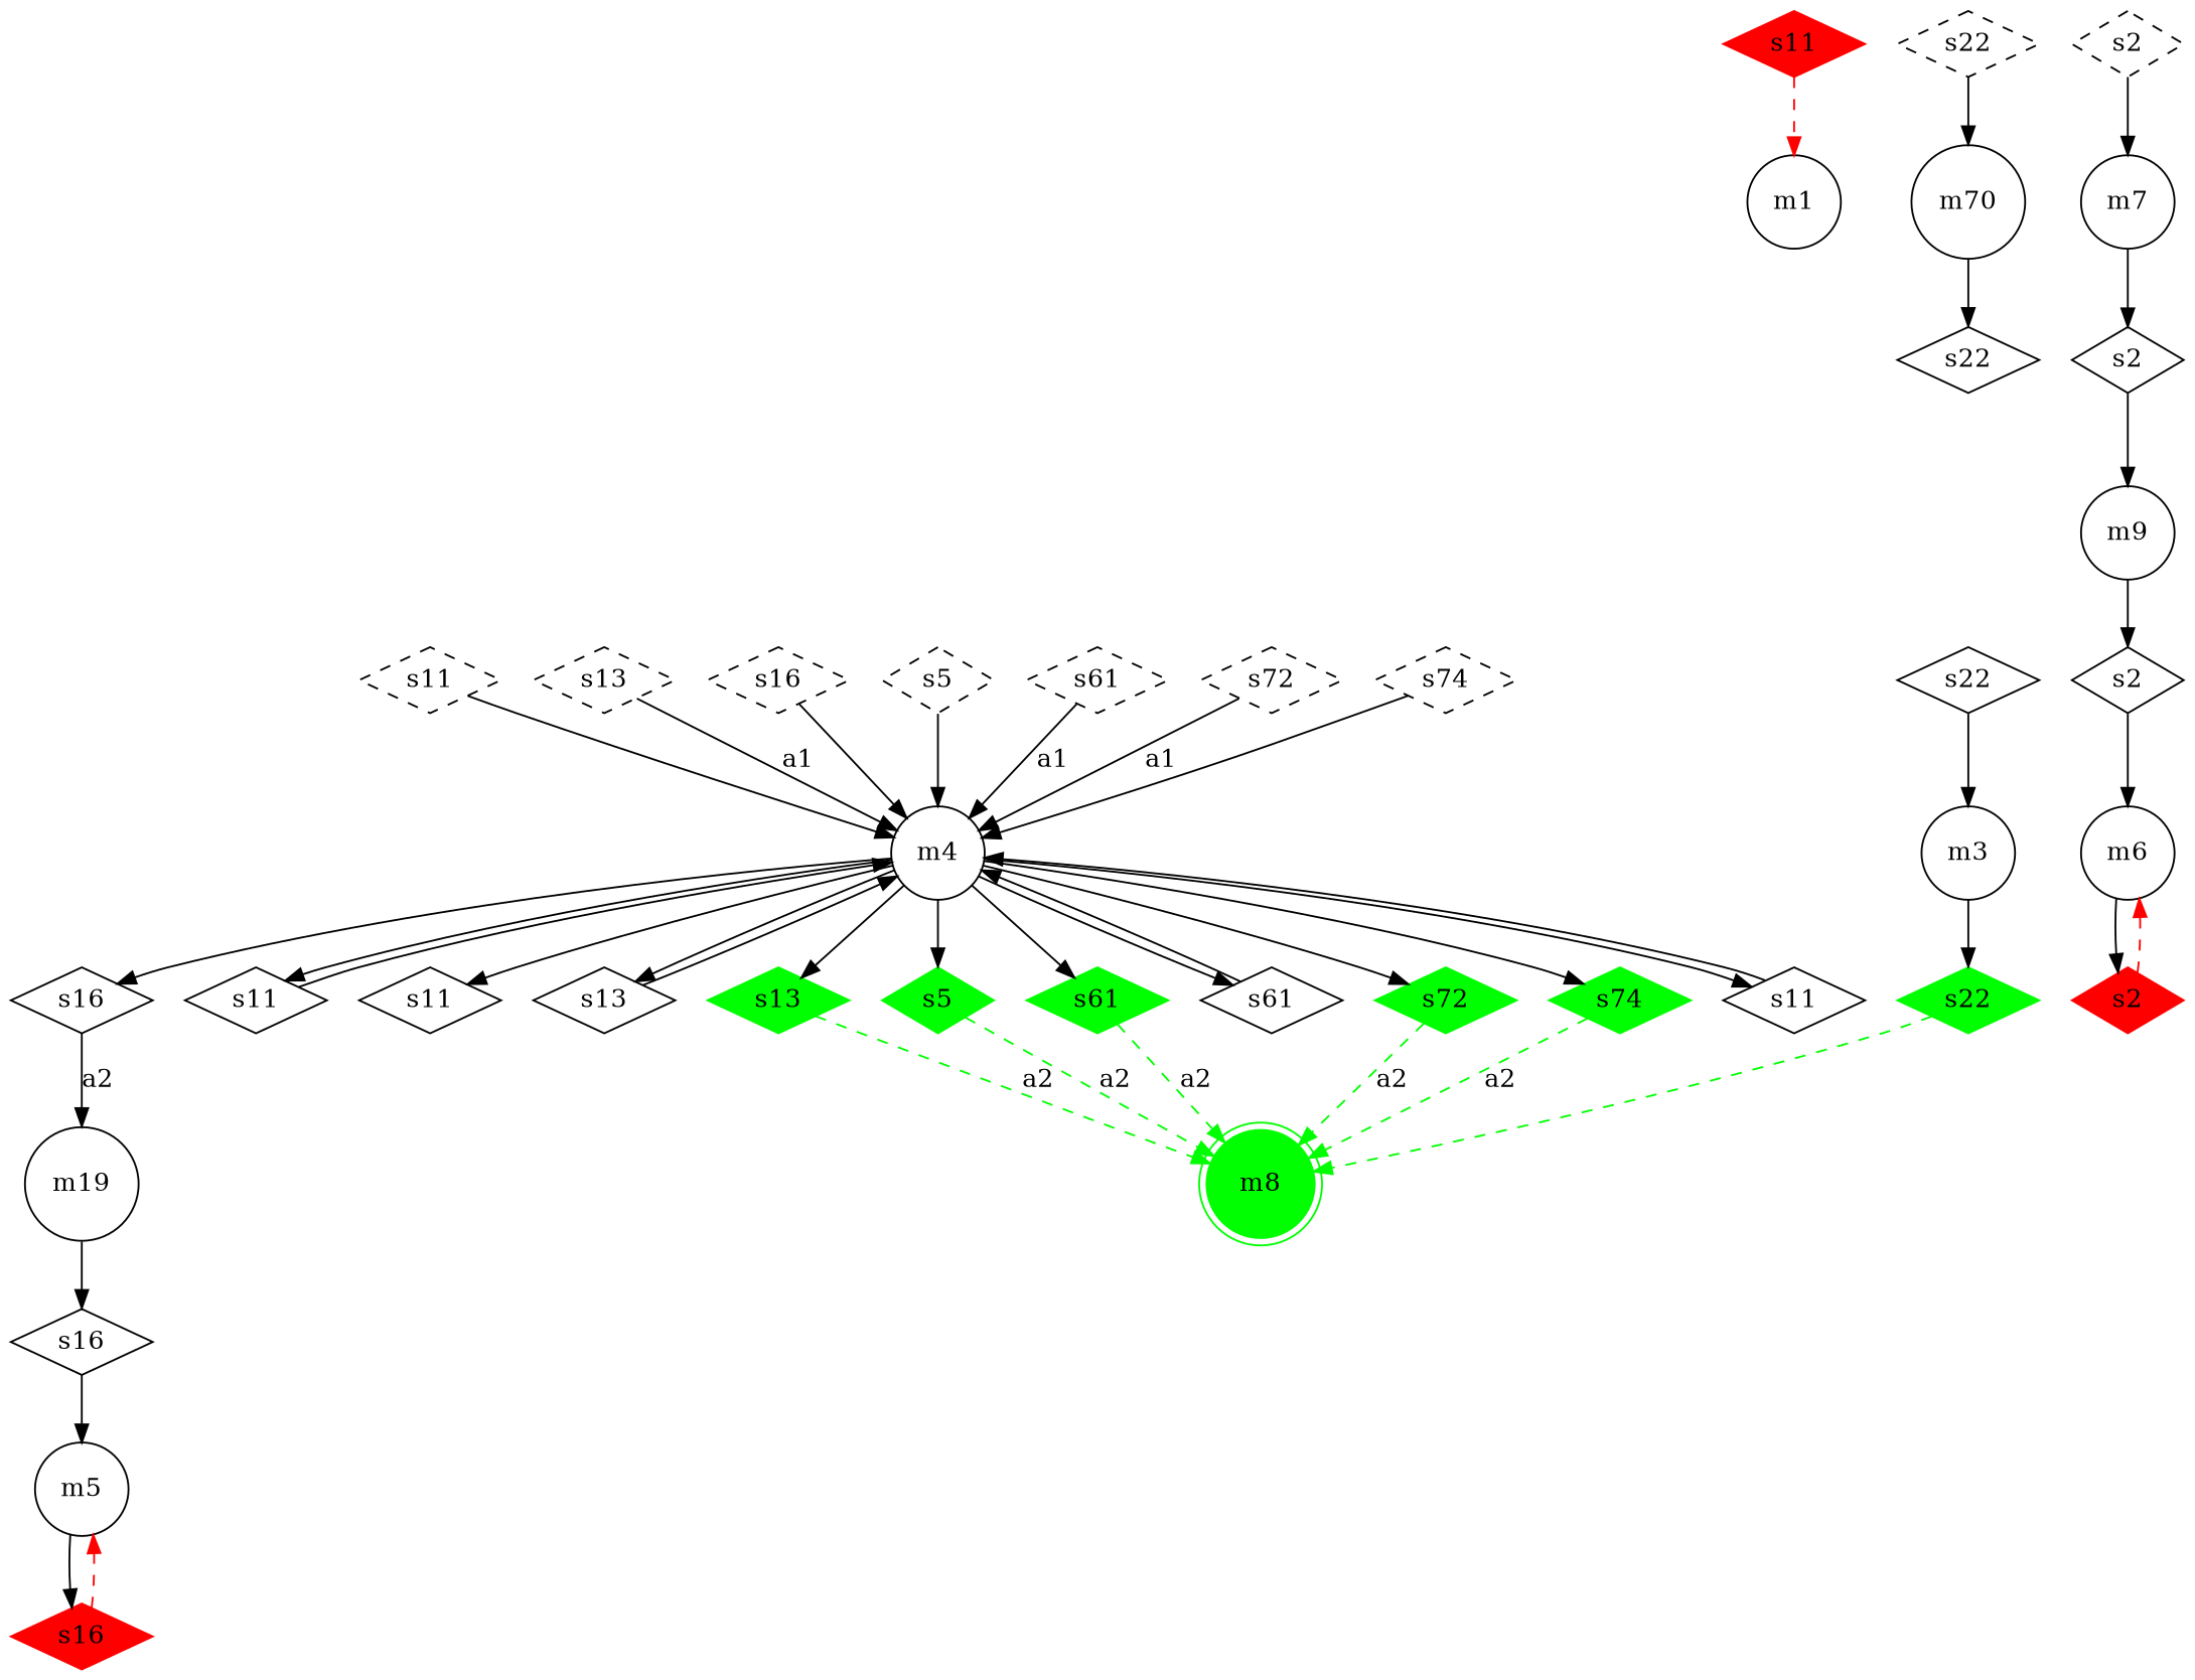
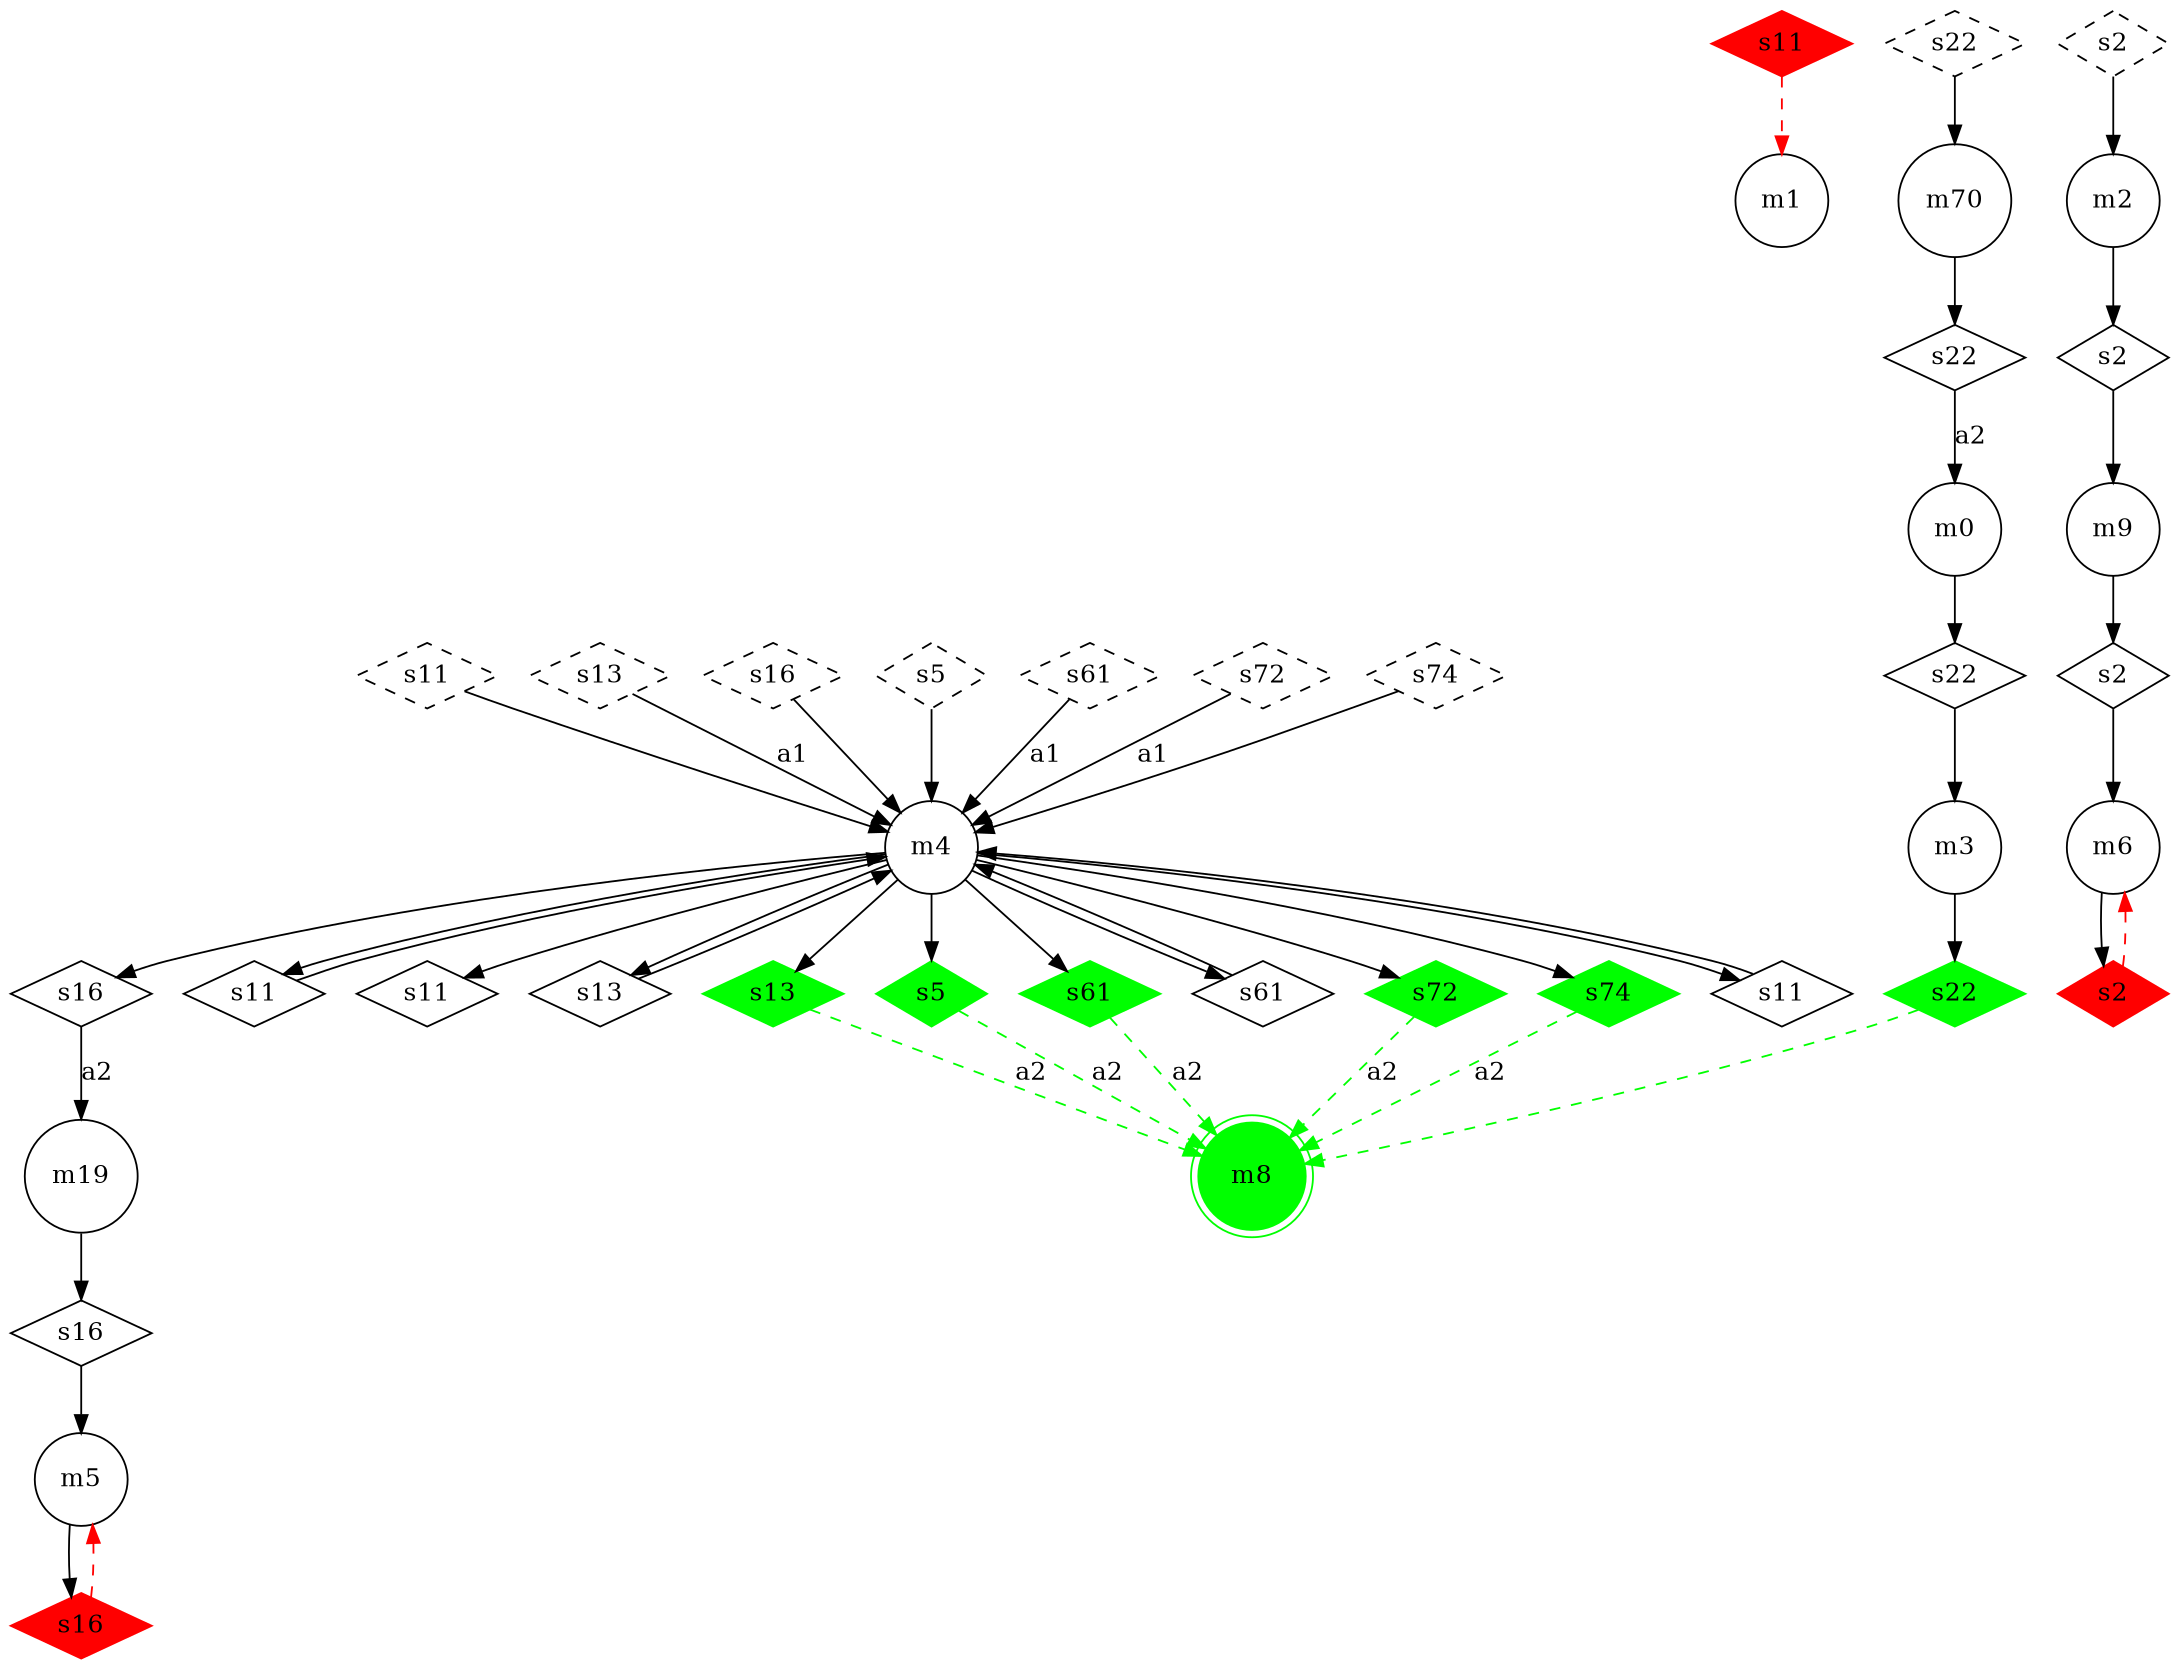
  digraph {
    node [shape=diamond]
    m1 [shape=circle]
    n2 [label=m19 shape=circle]
    n3 [label=s16]
    m5 [shape=circle]
    m3 [shape=circle]
    n6 [color=green label=s22 style=filled]
    m8 [color=green shape=doublecircle style=filled]
+   m0 [shape=circle]
    n9 [label=s22]
    n10 [color=red label=s11 style=filled]
    m6 [shape=circle]
    n12 [color=red label=s2 style=filled]
    m9 [shape=circle]
    n14 [label=s2]
    n15 [label=m70 shape=circle]
    n16 [label=s22]
    n17 [color=red label=s16 style=filled]
    m4 [shape=circle]
    n19 [label=s11]
    n20 [label=s11]
    n21 [label=s11]
    n22 [label=s13]
    n23 [color=green label=s13 style=filled]
    n24 [label=s16]
    n25 [color=green label=s5 style=filled]
    n26 [label=s61]
    n27 [color=green label=s61 style=filled]
    n28 [color=green label=s72 style=filled]
    n29 [color=green label=s74 style=filled]
-   m2 [shape=circle label=m7]
+   m2 [shape=circle]
    n31 [label=s2]
    n32 [label=s11 style=dashed]
    n33 [label=s13 style=dashed]
    n34 [label=s16 style=dashed]
    n35 [label=s2 style=dashed]
    n36 [label=s22 style=dashed]
    n37 [label=s5 style=dashed]
    n38 [label=s61 style=dashed]
    n39 [label=s72 style=dashed]
    n40 [label=s74 style=dashed]
    n2 -> n3
    n3 -> m5
    m5 -> n17
    m3 -> n6
    n6 -> m8 [color=green style=dashed]
+   m0 -> n9
    n9 -> m3
    n10 -> m1 [color=red style=dashed]
    m6 -> n12
    n12 -> m6 [color=red style=dashed]
    m9 -> n14
    n14 -> m6
    n15 -> n16
+   n16 -> m0 [label=a2]
    n17 -> m5 [color=red style=dashed]
    m4 -> n19
    m4 -> n20
    m4 -> n21
    m4 -> n22
    m4 -> n23
    m4 -> n24
    m4 -> n25
    m4 -> n26
    m4 -> n27
    m4 -> n28
    m4 -> n29
    n19 -> m4
    n20 -> m4
    n22 -> m4
    n23 -> m8 [color=green label=a2 style=dashed]
    n24 -> n2 [label=a2]
    n25 -> m8 [color=green label=a2 style=dashed]
    n26 -> m4
    n27 -> m8 [color=green label=a2 style=dashed]
    n28 -> m8 [color=green label=a2 style=dashed]
    n29 -> m8 [color=green label=a2 style=dashed]
    m2 -> n31
    n31 -> m9
    n32 -> m4
    n33 -> m4 [label=a1]
    n34 -> m4
    n35 -> m2
    n36 -> n15
    n37 -> m4
    n38 -> m4 [label=a1]
    n39 -> m4 [label=a1]
    n40 -> m4
  }
